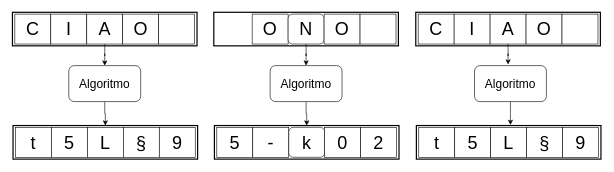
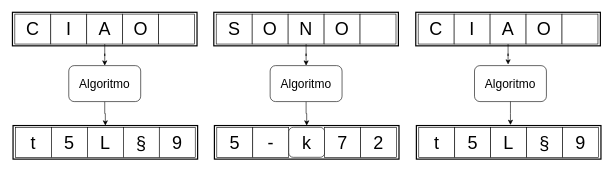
  <mxCell id="0" />
  <mxCell id="1" parent="0" />
  <mxCell id="2" value="" style="rounded=0;whiteSpace=wrap;html=1;strokeColor=light-dark(#000000,#009900);strokeWidth=2;" vertex="1" parent="1"><mxGeometry x="356" y="20" width="308" height="56" as="geometry" /></mxCell>
  <mxCell id="3" value="" style="rounded=0;whiteSpace=wrap;html=1;strokeColor=light-dark(#000000,#FF0000);strokeWidth=2;" vertex="1" parent="1"><mxGeometry x="20" y="20" width="308" height="56" as="geometry" /></mxCell>
  <mxCell id="4" value="&lt;font style=&quot;font-size: 30px;&quot;&gt;C&lt;/font&gt;" style="rounded=0;whiteSpace=wrap;html=1;gradientColor=none;strokeColor=default;" vertex="1" parent="1"><mxGeometry x="24" y="23" width="60" height="50" as="geometry" /></mxCell>
  <mxCell id="5" value="&lt;font style=&quot;font-size: 30px;&quot;&gt;I&lt;/font&gt;" style="rounded=0;whiteSpace=wrap;html=1;" vertex="1" parent="1"><mxGeometry x="84" y="23" width="60" height="50" as="geometry" /></mxCell>
  <mxCell id="6" style="edgeStyle=orthogonalEdgeStyle;rounded=0;orthogonalLoop=1;jettySize=auto;html=1;entryX=0.5;entryY=0;entryDx=0;entryDy=0;" edge="1" parent="1" source="7" target="23"><mxGeometry relative="1" as="geometry" /></mxCell>
  <mxCell id="7" value="&lt;font style=&quot;font-size: 30px;&quot;&gt;A&lt;/font&gt;" style="rounded=0;whiteSpace=wrap;html=1;" vertex="1" parent="1"><mxGeometry x="144" y="23" width="60" height="50" as="geometry" /></mxCell>
  <mxCell id="8" value="&lt;font style=&quot;font-size: 30px;&quot;&gt;O&lt;/font&gt;" style="rounded=0;whiteSpace=wrap;html=1;" vertex="1" parent="1"><mxGeometry x="204" y="23" width="60" height="50" as="geometry" /></mxCell>
  <mxCell id="9" value="" style="rounded=0;whiteSpace=wrap;html=1;" vertex="1" parent="1"><mxGeometry x="264" y="23" width="60" height="50" as="geometry" /></mxCell>
+ <mxCell id="10" value="&lt;font style=&quot;font-size: 30px;&quot;&gt;S&lt;/font&gt;" style="rounded=0;whiteSpace=wrap;html=1;" vertex="1" parent="1"><mxGeometry x="360" y="23" width="60" height="50" as="geometry" /></mxCell>
  <mxCell id="11" value="&lt;font style=&quot;font-size: 30px;&quot;&gt;O&lt;/font&gt;" style="rounded=0;whiteSpace=wrap;html=1;" vertex="1" parent="1"><mxGeometry x="420" y="23" width="60" height="50" as="geometry" /></mxCell>
  <mxCell id="12" value="" style="edgeStyle=orthogonalEdgeStyle;rounded=0;orthogonalLoop=1;jettySize=auto;html=1;" edge="1" parent="1" source="13" target="43"><mxGeometry relative="1" as="geometry" /></mxCell>
- <mxCell id="13" value="&lt;font style=&quot;font-size: 30px;&quot;&gt;N&lt;/font&gt;" style="whiteSpace=wrap;html=1;rounded=1;" vertex="1" parent="1"><mxGeometry x="480" y="23" width="60" height="50" as="geometry" /></mxCell>
+ <mxCell id="13" value="&lt;font style=&quot;font-size: 30px;&quot;&gt;N&lt;/font&gt;" style="rounded=0;whiteSpace=wrap;html=1;" vertex="1" parent="1"><mxGeometry x="480" y="23" width="60" height="50" as="geometry" /></mxCell>
  <mxCell id="14" value="&lt;font style=&quot;font-size: 30px;&quot;&gt;O&lt;/font&gt;" style="rounded=0;whiteSpace=wrap;html=1;" vertex="1" parent="1"><mxGeometry x="540" y="23" width="60" height="50" as="geometry" /></mxCell>
  <mxCell id="15" value="" style="rounded=0;whiteSpace=wrap;html=1;" vertex="1" parent="1"><mxGeometry x="600" y="23" width="60" height="50" as="geometry" /></mxCell>
  <mxCell id="16" value="" style="rounded=0;whiteSpace=wrap;html=1;strokeColor=light-dark(#000000,#0000FF);strokeWidth=2;" vertex="1" parent="1"><mxGeometry x="693" y="20" width="308" height="56" as="geometry" /></mxCell>
  <mxCell id="17" value="&lt;font style=&quot;font-size: 30px;&quot;&gt;C&lt;/font&gt;" style="rounded=0;whiteSpace=wrap;html=1;gradientColor=none;strokeColor=default;" vertex="1" parent="1"><mxGeometry x="697" y="23" width="60" height="50" as="geometry" /></mxCell>
  <mxCell id="18" value="&lt;font style=&quot;font-size: 30px;&quot;&gt;I&lt;/font&gt;" style="rounded=0;whiteSpace=wrap;html=1;" vertex="1" parent="1"><mxGeometry x="757" y="23" width="60" height="50" as="geometry" /></mxCell>
  <mxCell id="19" value="&lt;font style=&quot;font-size: 30px;&quot;&gt;A&lt;/font&gt;" style="rounded=0;whiteSpace=wrap;html=1;" vertex="1" parent="1"><mxGeometry x="817" y="23" width="60" height="50" as="geometry" /></mxCell>
  <mxCell id="20" value="&lt;font style=&quot;font-size: 30px;&quot;&gt;O&lt;/font&gt;" style="rounded=0;whiteSpace=wrap;html=1;" vertex="1" parent="1"><mxGeometry x="877" y="23" width="60" height="50" as="geometry" /></mxCell>
  <mxCell id="21" value="" style="rounded=0;whiteSpace=wrap;html=1;" vertex="1" parent="1"><mxGeometry x="937" y="23" width="60" height="50" as="geometry" /></mxCell>
  <mxCell id="22" style="edgeStyle=orthogonalEdgeStyle;rounded=0;orthogonalLoop=1;jettySize=auto;html=1;entryX=0.5;entryY=0;entryDx=0;entryDy=0;" edge="1" parent="1" source="23" target="25"><mxGeometry relative="1" as="geometry" /></mxCell>
  <mxCell id="23" value="&lt;font style=&quot;font-size: 20px;&quot;&gt;Algoritmo&lt;/font&gt;" style="rounded=1;whiteSpace=wrap;html=1;" vertex="1" parent="1"><mxGeometry x="114" y="109" width="120" height="60" as="geometry" /></mxCell>
  <mxCell id="24" value="" style="rounded=0;whiteSpace=wrap;html=1;strokeColor=light-dark(#000000,#009900);strokeWidth=2;" vertex="1" parent="1"><mxGeometry x="357" y="209" width="308" height="56" as="geometry" /></mxCell>
  <mxCell id="25" value="" style="rounded=0;whiteSpace=wrap;html=1;strokeColor=light-dark(#000000,#FF0000);strokeWidth=2;" vertex="1" parent="1"><mxGeometry x="21" y="209" width="308" height="56" as="geometry" /></mxCell>
  <mxCell id="26" value="&lt;font style=&quot;font-size: 30px;&quot;&gt;t&lt;/font&gt;" style="rounded=0;whiteSpace=wrap;html=1;gradientColor=none;strokeColor=default;" vertex="1" parent="1"><mxGeometry x="25" y="212" width="60" height="50" as="geometry" /></mxCell>
  <mxCell id="27" value="&lt;font style=&quot;font-size: 30px;&quot;&gt;5&lt;/font&gt;" style="rounded=0;whiteSpace=wrap;html=1;" vertex="1" parent="1"><mxGeometry x="85" y="212" width="60" height="50" as="geometry" /></mxCell>
  <mxCell id="28" value="&lt;font style=&quot;font-size: 30px;&quot;&gt;L&lt;/font&gt;" style="rounded=0;whiteSpace=wrap;html=1;" vertex="1" parent="1"><mxGeometry x="145" y="212" width="60" height="50" as="geometry" /></mxCell>
  <mxCell id="29" value="&lt;font style=&quot;font-size: 30px;&quot;&gt;§&lt;/font&gt;" style="rounded=0;whiteSpace=wrap;html=1;" vertex="1" parent="1"><mxGeometry x="205" y="212" width="60" height="50" as="geometry" /></mxCell>
  <mxCell id="30" value="&lt;font style=&quot;font-size: 30px;&quot;&gt;9&lt;/font&gt;" style="rounded=0;whiteSpace=wrap;html=1;" vertex="1" parent="1"><mxGeometry x="265" y="212" width="60" height="50" as="geometry" /></mxCell>
  <mxCell id="31" value="&lt;font style=&quot;font-size: 30px;&quot;&gt;5&lt;/font&gt;" style="rounded=0;whiteSpace=wrap;html=1;" vertex="1" parent="1"><mxGeometry x="361" y="212" width="60" height="50" as="geometry" /></mxCell>
  <mxCell id="32" value="&lt;font style=&quot;font-size: 30px;&quot;&gt;-&lt;/font&gt;" style="rounded=0;whiteSpace=wrap;html=1;" vertex="1" parent="1"><mxGeometry x="421" y="212" width="60" height="50" as="geometry" /></mxCell>
  <mxCell id="33" value="&lt;font style=&quot;font-size: 30px;&quot;&gt;k&lt;/font&gt;" style="whiteSpace=wrap;html=1;rounded=1;" vertex="1" parent="1"><mxGeometry x="481" y="212" width="60" height="50" as="geometry" /></mxCell>
- <mxCell id="34" value="&lt;font style=&quot;font-size: 30px;&quot;&gt;0&lt;/font&gt;" style="rounded=0;whiteSpace=wrap;html=1;" vertex="1" parent="1"><mxGeometry x="541" y="212" width="60" height="50" as="geometry" /></mxCell>
+ <mxCell id="34" value="&lt;font style=&quot;font-size: 30px;&quot;&gt;7&lt;/font&gt;" style="rounded=0;whiteSpace=wrap;html=1;" vertex="1" parent="1"><mxGeometry x="541" y="212" width="60" height="50" as="geometry" /></mxCell>
  <mxCell id="35" value="&lt;font style=&quot;font-size: 30px;&quot;&gt;2&lt;/font&gt;" style="rounded=0;whiteSpace=wrap;html=1;" vertex="1" parent="1"><mxGeometry x="601" y="212" width="60" height="50" as="geometry" /></mxCell>
  <mxCell id="36" value="" style="rounded=0;whiteSpace=wrap;html=1;strokeColor=light-dark(#000000,#0000FF);strokeWidth=2;" vertex="1" parent="1"><mxGeometry x="694" y="209" width="308" height="56" as="geometry" /></mxCell>
  <mxCell id="37" value="&lt;font style=&quot;font-size: 30px;&quot;&gt;t&lt;/font&gt;" style="rounded=0;whiteSpace=wrap;html=1;gradientColor=none;strokeColor=default;" vertex="1" parent="1"><mxGeometry x="698" y="212" width="60" height="50" as="geometry" /></mxCell>
  <mxCell id="38" value="&lt;font style=&quot;font-size: 30px;&quot;&gt;5&lt;/font&gt;" style="rounded=0;whiteSpace=wrap;html=1;" vertex="1" parent="1"><mxGeometry x="758" y="212" width="60" height="50" as="geometry" /></mxCell>
  <mxCell id="39" value="&lt;font style=&quot;font-size: 30px;&quot;&gt;L&lt;/font&gt;" style="rounded=0;whiteSpace=wrap;html=1;" vertex="1" parent="1"><mxGeometry x="818" y="212" width="60" height="50" as="geometry" /></mxCell>
  <mxCell id="40" value="&lt;font style=&quot;font-size: 30px;&quot;&gt;§&lt;/font&gt;" style="rounded=0;whiteSpace=wrap;html=1;" vertex="1" parent="1"><mxGeometry x="878" y="212" width="60" height="50" as="geometry" /></mxCell>
  <mxCell id="41" value="&lt;font style=&quot;font-size: 30px;&quot;&gt;9&lt;/font&gt;" style="rounded=0;whiteSpace=wrap;html=1;" vertex="1" parent="1"><mxGeometry x="938" y="212" width="60" height="50" as="geometry" /></mxCell>
  <mxCell id="42" style="edgeStyle=orthogonalEdgeStyle;rounded=0;orthogonalLoop=1;jettySize=auto;html=1;entryX=0.5;entryY=0;entryDx=0;entryDy=0;" edge="1" parent="1" source="43" target="24"><mxGeometry relative="1" as="geometry" /></mxCell>
  <mxCell id="43" value="&lt;font style=&quot;font-size: 20px;&quot;&gt;Algoritmo&lt;/font&gt;" style="rounded=1;whiteSpace=wrap;html=1;" vertex="1" parent="1"><mxGeometry x="450" y="109" width="120" height="60" as="geometry" /></mxCell>
  <mxCell id="44" value="&lt;font style=&quot;font-size: 20px;&quot;&gt;Algoritmo&lt;/font&gt;" style="rounded=1;whiteSpace=wrap;html=1;" vertex="1" parent="1"><mxGeometry x="791" y="109" width="120" height="60" as="geometry" /></mxCell>
  <mxCell id="45" style="edgeStyle=orthogonalEdgeStyle;rounded=0;orthogonalLoop=1;jettySize=auto;html=1;entryX=0.467;entryY=-0.03;entryDx=0;entryDy=0;entryPerimeter=0;" edge="1" parent="1" source="19" target="44"><mxGeometry relative="1" as="geometry" /></mxCell>
  <mxCell id="46" style="edgeStyle=orthogonalEdgeStyle;rounded=0;orthogonalLoop=1;jettySize=auto;html=1;" edge="1" parent="1" source="44"><mxGeometry relative="1" as="geometry"><mxPoint x="851" y="208" as="targetPoint" /></mxGeometry></mxCell>
